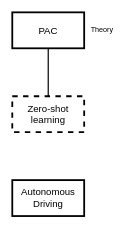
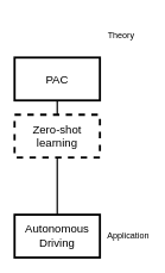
  <mxCell id="0" />
  <mxCell id="1" parent="0" />
  <mxCell id="2" style="edgeStyle=orthogonalEdgeStyle;rounded=0;orthogonalLoop=1;jettySize=auto;html=1;exitX=0.5;exitY=1;exitDx=0;exitDy=0;startArrow=none;startFill=0;endArrow=none;endFill=0;strokeWidth=2;" edge="1" parent="1" source="3" target="5"><mxGeometry relative="1" as="geometry" /></mxCell>
- <mxCell id="3" value="PAC" style="rounded=0;whiteSpace=wrap;html=1;strokeWidth=3;fontSize=16;" vertex="1" parent="1"><mxGeometry x="20" y="20" width="120" height="60" as="geometry" /></mxCell>
+ <mxCell id="3" value="PAC" style="rounded=0;whiteSpace=wrap;html=1;strokeWidth=3;fontSize=16;" vertex="1" parent="1"><mxGeometry x="20" y="80" width="120" height="60" as="geometry" /></mxCell>
+ <mxCell id="4" style="edgeStyle=orthogonalEdgeStyle;rounded=0;orthogonalLoop=1;jettySize=auto;html=1;exitX=0.5;exitY=1;exitDx=0;exitDy=0;endArrow=none;endFill=0;strokeWidth=2;" edge="1" parent="1" source="5" target="6"><mxGeometry relative="1" as="geometry" /></mxCell>
  <mxCell id="5" value="Zero-shot learning" style="rounded=0;whiteSpace=wrap;html=1;strokeWidth=3;fontSize=16;dashed=1;" vertex="1" parent="1"><mxGeometry x="20" y="160" width="120" height="60" as="geometry" /></mxCell>
  <mxCell id="6" value="Autonomous&lt;br&gt;Driving" style="rounded=0;whiteSpace=wrap;html=1;strokeWidth=3;fontSize=16;" vertex="1" parent="1"><mxGeometry x="20" y="300" width="120" height="60" as="geometry" /></mxCell>
  <mxCell id="7" value="Theory" style="text;html=1;strokeColor=none;fillColor=none;align=center;verticalAlign=middle;whiteSpace=wrap;rounded=0;" vertex="1" parent="1"><mxGeometry x="140" y="35" width="60" height="30" as="geometry" /></mxCell>
+ <mxCell id="8" value="Application" style="text;html=1;strokeColor=none;fillColor=none;align=center;verticalAlign=middle;whiteSpace=wrap;rounded=0;" vertex="1" parent="1"><mxGeometry x="150" y="315" width="60" height="30" as="geometry" /></mxCell>
